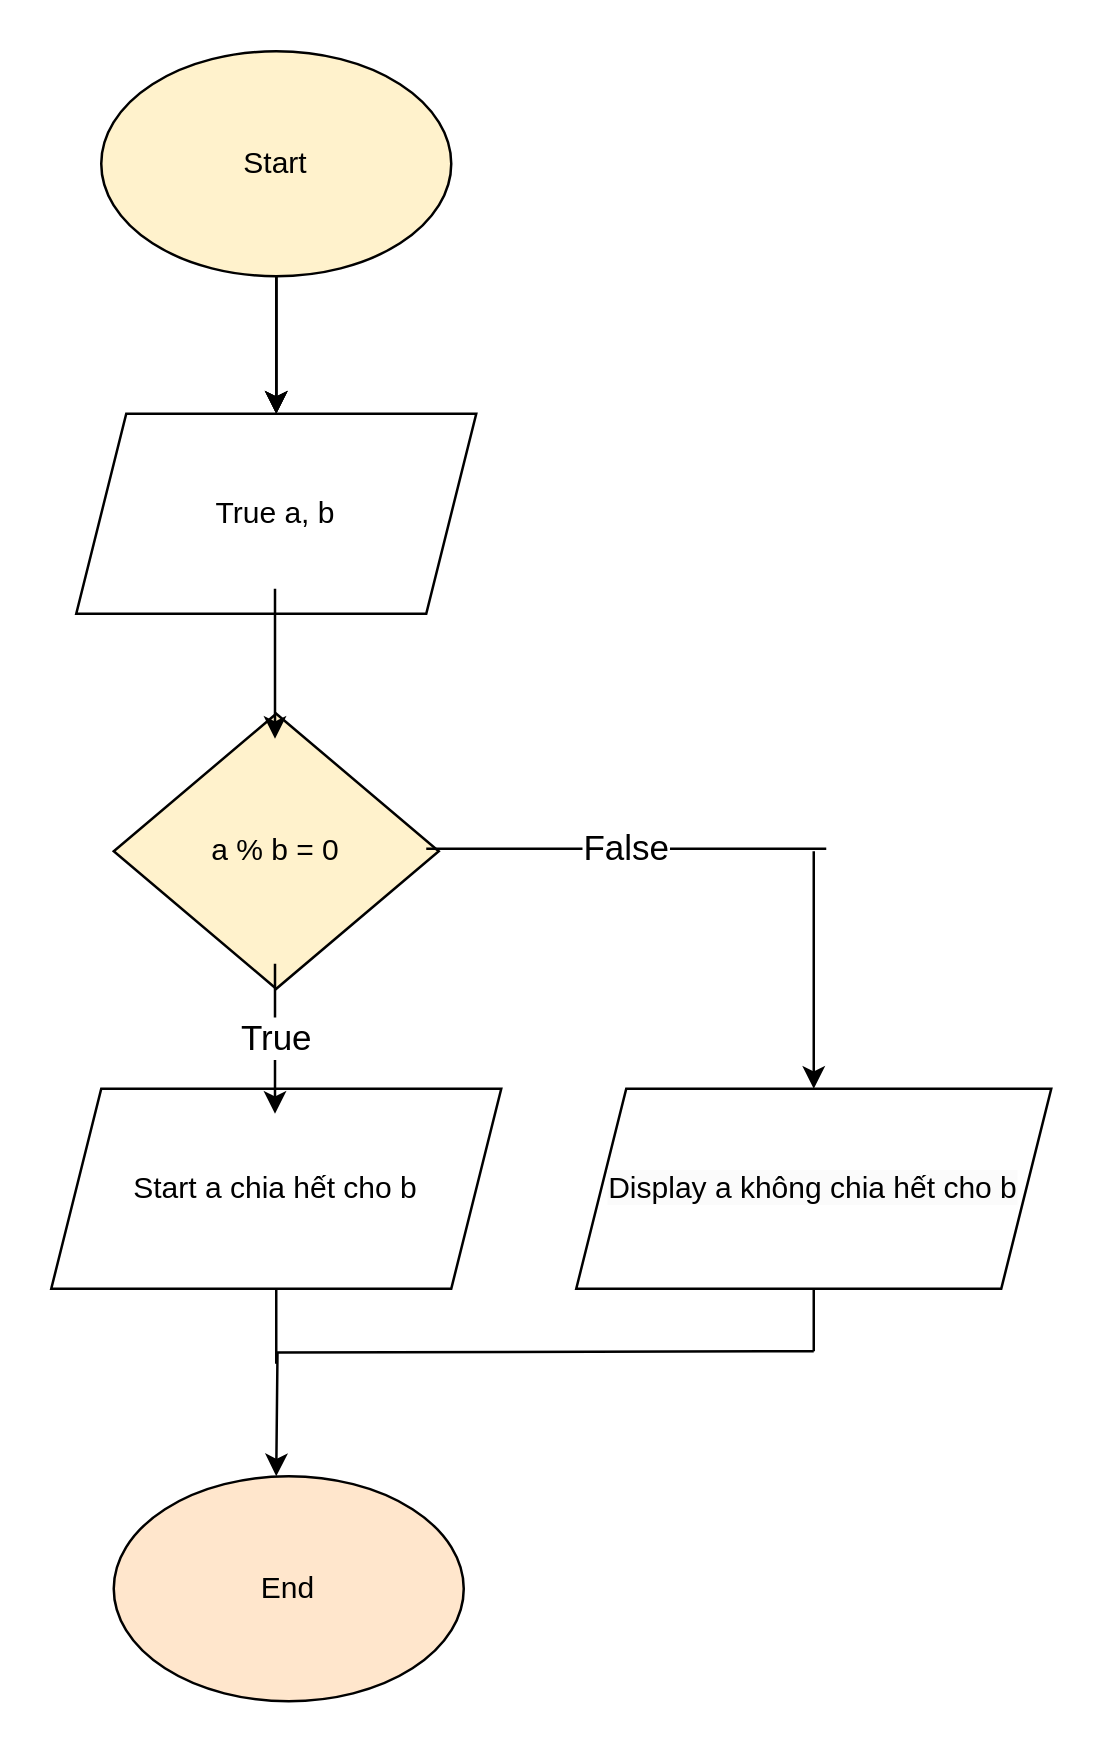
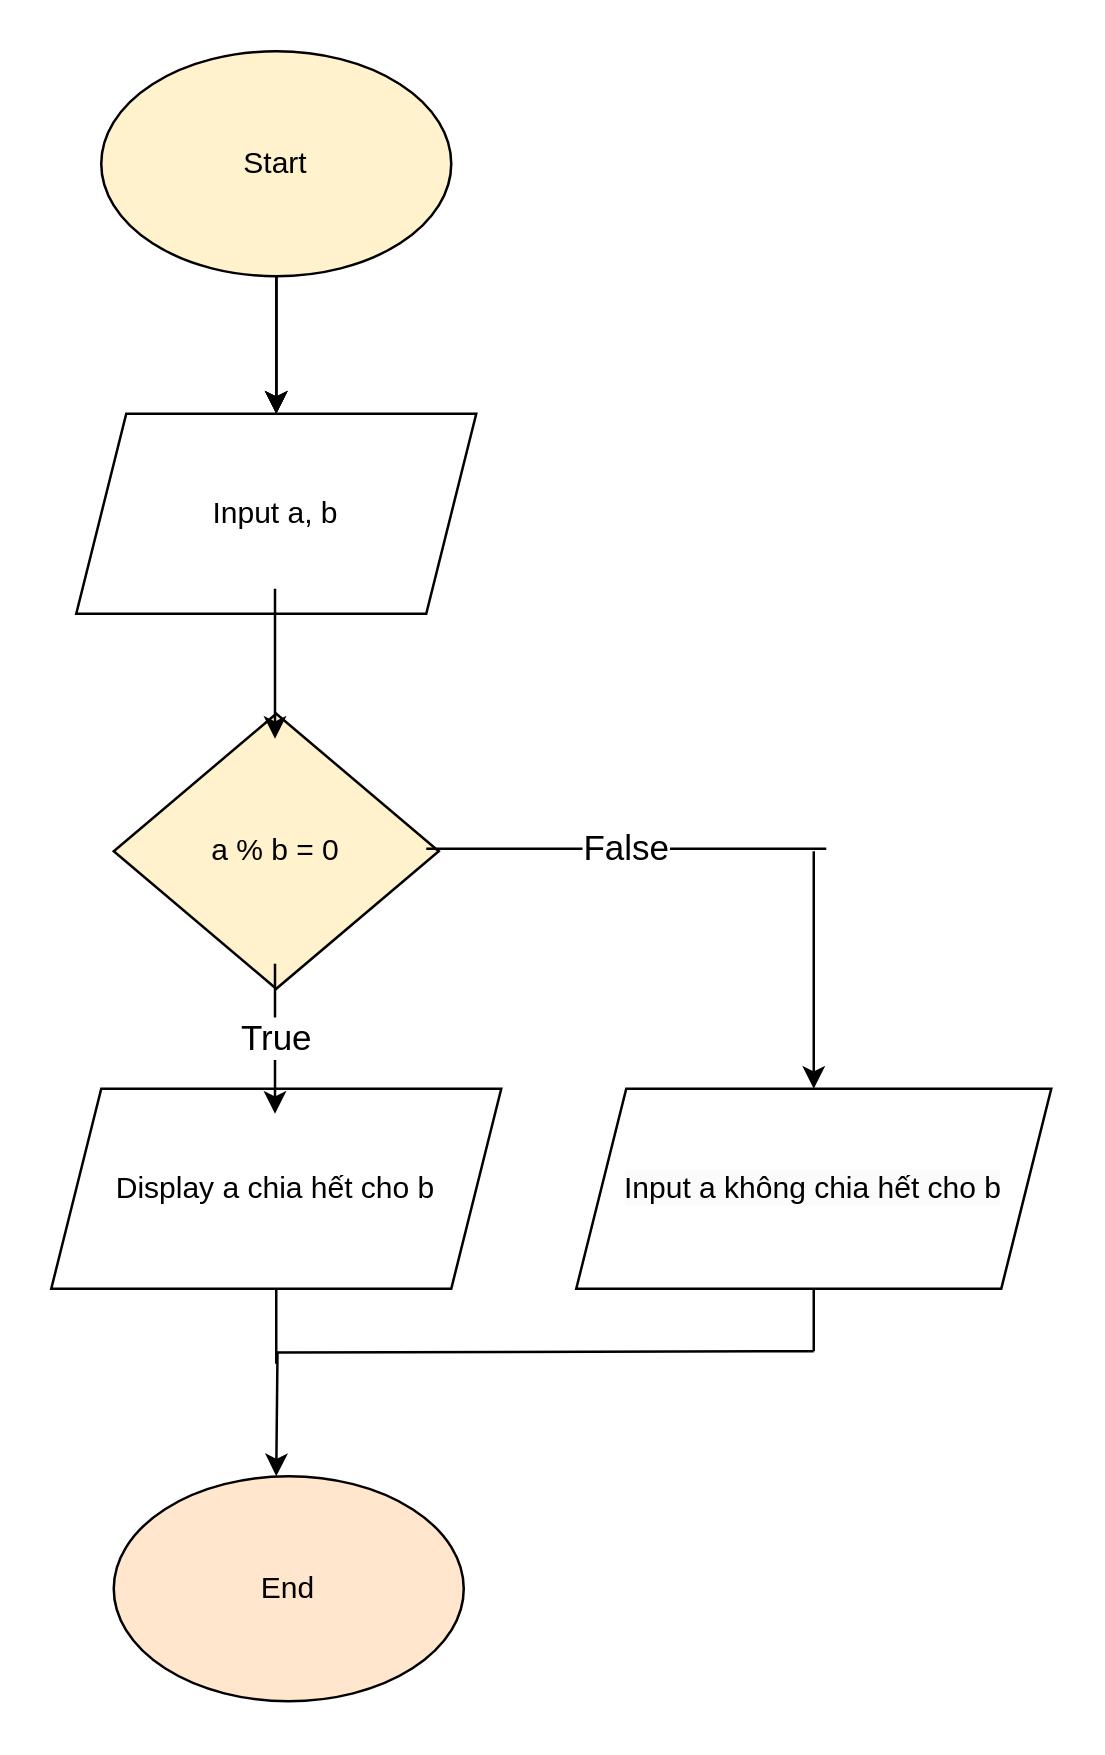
  <mxCell id="0" />
  <mxCell id="1" parent="0" />
  <mxCell id="2" value="" style="edgeStyle=orthogonalEdgeStyle;rounded=0;orthogonalLoop=1;jettySize=auto;html=1;" edge="1" parent="1" source="4" target="5"><mxGeometry relative="1" as="geometry" /></mxCell>
  <mxCell id="3" value="" style="edgeStyle=orthogonalEdgeStyle;rounded=0;orthogonalLoop=1;jettySize=auto;html=1;" edge="1" parent="1" source="4" target="5"><mxGeometry relative="1" as="geometry" /></mxCell>
  <mxCell id="4" value="Start" style="ellipse;whiteSpace=wrap;html=1;fillColor=#fff2cc;" vertex="1" parent="1"><mxGeometry x="40" width="140" height="90" as="geometry" y="20" /></mxCell>
- <mxCell id="5" value="True a, b" style="shape=parallelogram;perimeter=parallelogramPerimeter;whiteSpace=wrap;html=1;fixedSize=1;" vertex="1" parent="1"><mxGeometry x="30" y="165" width="160" height="80" as="geometry" /></mxCell>
+ <mxCell id="5" value="Input a, b" style="shape=parallelogram;perimeter=parallelogramPerimeter;whiteSpace=wrap;html=1;fixedSize=1;" vertex="1" parent="1"><mxGeometry x="30" y="165" width="160" height="80" as="geometry" /></mxCell>
  <mxCell id="6" value="a % b = 0" style="rhombus;whiteSpace=wrap;html=1;fillColor=#fff2cc;" vertex="1" parent="1"><mxGeometry x="45" y="285" width="130" height="110" as="geometry" /></mxCell>
  <mxCell id="7" style="edgeStyle=orthogonalEdgeStyle;rounded=0;orthogonalLoop=1;jettySize=auto;html=1;exitX=0.5;exitY=1;exitDx=0;exitDy=0;" edge="1" parent="1"><mxGeometry relative="1" as="geometry"><mxPoint x="325" y="540" as="sourcePoint" /><mxPoint x="110" y="590" as="targetPoint" /></mxGeometry></mxCell>
- <mxCell id="8" value="&lt;br&gt;&lt;span style=&quot;color: rgb(0, 0, 0); font-family: Helvetica; font-size: 12px; font-style: normal; font-variant-ligatures: normal; font-variant-caps: normal; font-weight: 400; letter-spacing: normal; orphans: 2; text-align: center; text-indent: 0px; text-transform: none; widows: 2; word-spacing: 0px; -webkit-text-stroke-width: 0px; white-space: normal; background-color: rgb(251, 251, 251); text-decoration-thickness: initial; text-decoration-style: initial; text-decoration-color: initial; display: inline !important; float: none;&quot;&gt;Display a không chia hết cho b&lt;/span&gt;&lt;div&gt;&lt;br/&gt;&lt;/div&gt;" style="shape=parallelogram;perimeter=parallelogramPerimeter;whiteSpace=wrap;html=1;fixedSize=1;" vertex="1" parent="1"><mxGeometry x="230" y="435" width="190" height="80" as="geometry" /></mxCell>
- <mxCell id="9" value="Start a chia hết cho b" style="shape=parallelogram;perimeter=parallelogramPerimeter;whiteSpace=wrap;html=1;fixedSize=1;" vertex="1" parent="1"><mxGeometry x="20" y="435" width="180" height="80" as="geometry" /></mxCell>
+ <mxCell id="8" value="&lt;br&gt;&lt;span style=&quot;color: rgb(0, 0, 0); font-family: Helvetica; font-size: 12px; font-style: normal; font-variant-ligatures: normal; font-variant-caps: normal; font-weight: 400; letter-spacing: normal; orphans: 2; text-align: center; text-indent: 0px; text-transform: none; widows: 2; word-spacing: 0px; -webkit-text-stroke-width: 0px; white-space: normal; background-color: rgb(251, 251, 251); text-decoration-thickness: initial; text-decoration-style: initial; text-decoration-color: initial; display: inline !important; float: none;&quot;&gt;Input a không chia hết cho b&lt;/span&gt;&lt;div&gt;&lt;br/&gt;&lt;/div&gt;" style="shape=parallelogram;perimeter=parallelogramPerimeter;whiteSpace=wrap;html=1;fixedSize=1;" vertex="1" parent="1"><mxGeometry x="230" y="435" width="190" height="80" as="geometry" /></mxCell>
+ <mxCell id="9" value="Display a chia hết cho b" style="shape=parallelogram;perimeter=parallelogramPerimeter;whiteSpace=wrap;html=1;fixedSize=1;" vertex="1" parent="1"><mxGeometry x="20" y="435" width="180" height="80" as="geometry" /></mxCell>
  <mxCell id="10" value="End" style="ellipse;whiteSpace=wrap;html=1;fillColor=#ffe6cc;" vertex="1" parent="1"><mxGeometry x="45" y="590" width="140" height="90" as="geometry" /></mxCell>
  <mxCell id="11" value="&lt;font style=&quot;font-size: 14px;&quot;&gt;True&lt;/font&gt;" style="endArrow=classic;html=1;rounded=0;" edge="1" parent="1"><mxGeometry width="50" height="50" relative="1" as="geometry"><mxPoint x="109.5" y="385" as="sourcePoint" /><mxPoint x="109.5" y="445" as="targetPoint" /></mxGeometry></mxCell>
  <mxCell id="12" value="" style="endArrow=classic;html=1;rounded=0;" edge="1" parent="1"><mxGeometry width="50" height="50" relative="1" as="geometry"><mxPoint x="109.5" y="235" as="sourcePoint" /><mxPoint x="109.5" y="295" as="targetPoint" /></mxGeometry></mxCell>
  <mxCell id="13" value="" style="endArrow=classic;html=1;rounded=0;entryX=0.5;entryY=0;entryDx=0;entryDy=0;" edge="1" parent="1" target="5"><mxGeometry width="50" height="50" relative="1" as="geometry"><mxPoint x="110" y="110" as="sourcePoint" /><mxPoint x="110" y="160" as="targetPoint" /></mxGeometry></mxCell>
  <mxCell id="14" value="&lt;font style=&quot;font-size: 14px;&quot;&gt;False&lt;/font&gt;" style="endArrow=none;html=1;rounded=0;" edge="1" parent="1"><mxGeometry width="50" height="50" relative="1" as="geometry"><mxPoint x="170" y="339" as="sourcePoint" /><mxPoint x="330" y="339" as="targetPoint" /></mxGeometry></mxCell>
  <mxCell id="15" value="" style="endArrow=classic;html=1;rounded=0;entryX=0.5;entryY=0;entryDx=0;entryDy=0;" edge="1" parent="1"><mxGeometry width="50" height="50" relative="1" as="geometry"><mxPoint x="325" y="340" as="sourcePoint" /><mxPoint x="325" y="435" as="targetPoint" /></mxGeometry></mxCell>
  <mxCell id="16" value="" style="endArrow=none;html=1;rounded=0;entryX=0.5;entryY=1;entryDx=0;entryDy=0;" edge="1" parent="1" target="9"><mxGeometry width="50" height="50" relative="1" as="geometry"><mxPoint x="110" y="545" as="sourcePoint" /><mxPoint x="135" y="505" as="targetPoint" /></mxGeometry></mxCell>
  <mxCell id="17" value="" style="endArrow=none;html=1;rounded=0;entryX=0.5;entryY=1;entryDx=0;entryDy=0;" edge="1" parent="1" target="8"><mxGeometry width="50" height="50" relative="1" as="geometry"><mxPoint x="325" y="540" as="sourcePoint" /><mxPoint x="350" y="515" as="targetPoint" /></mxGeometry></mxCell>
